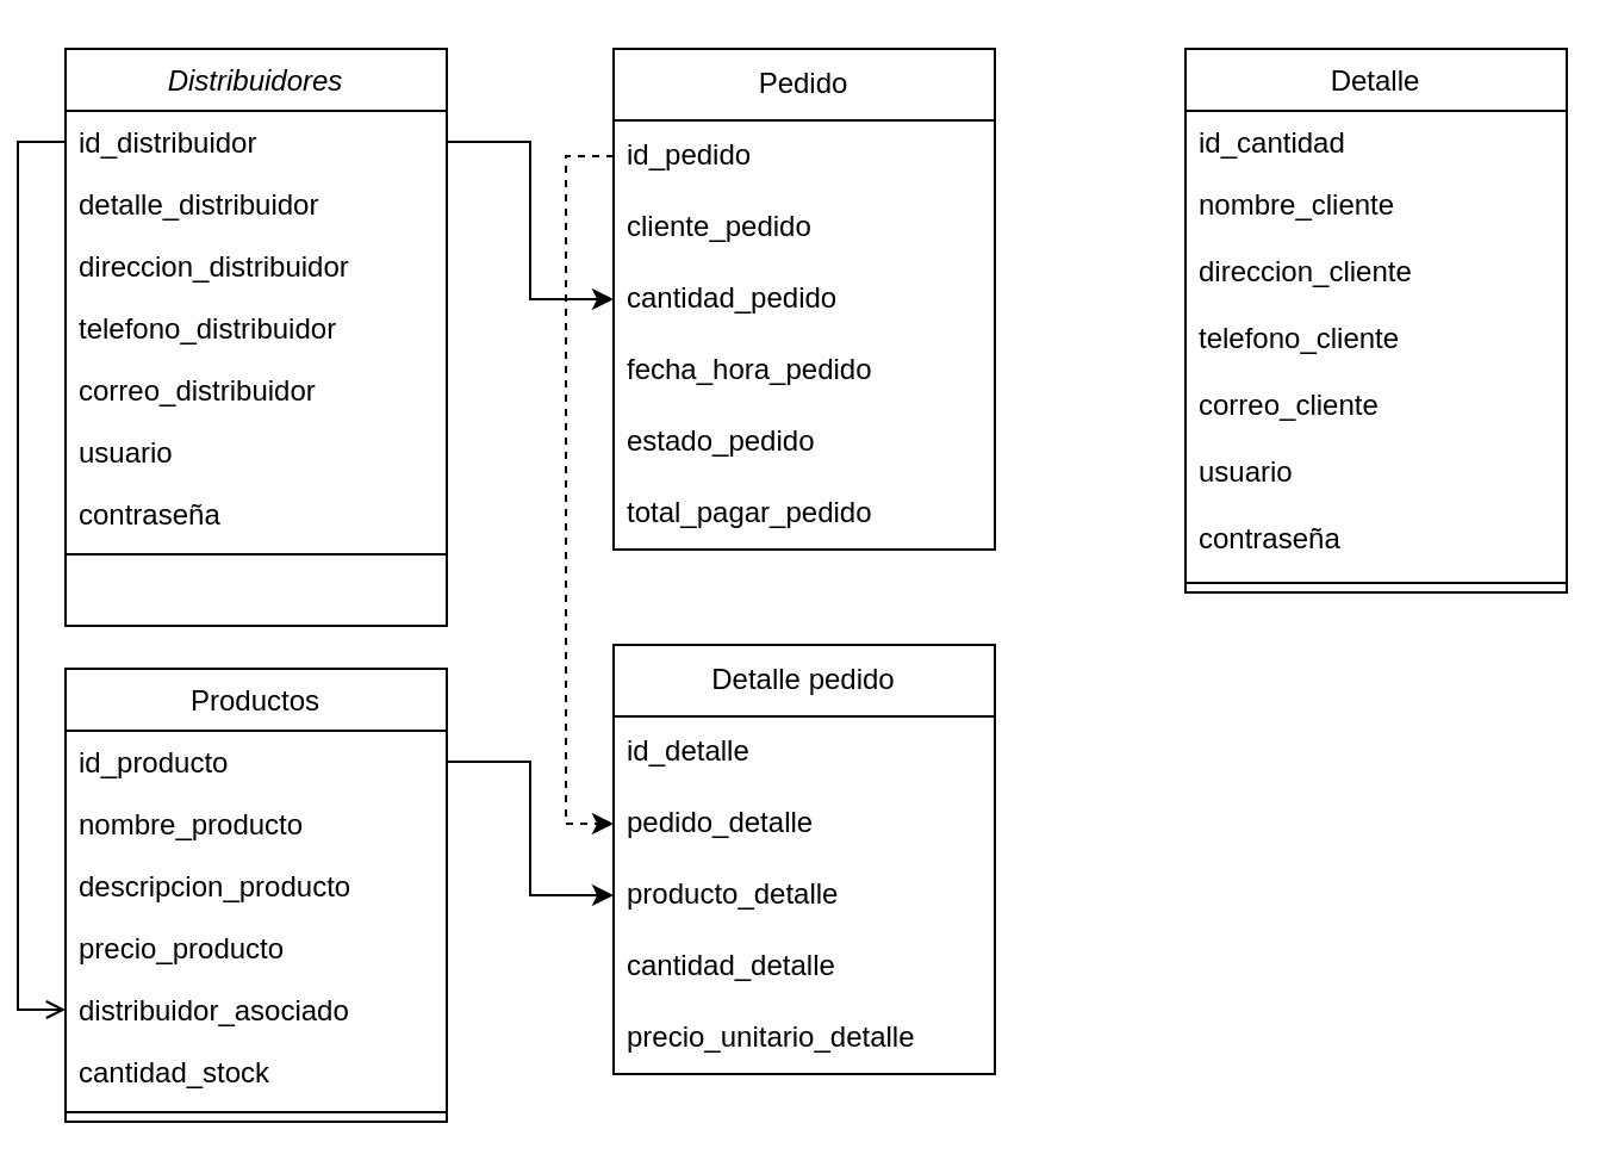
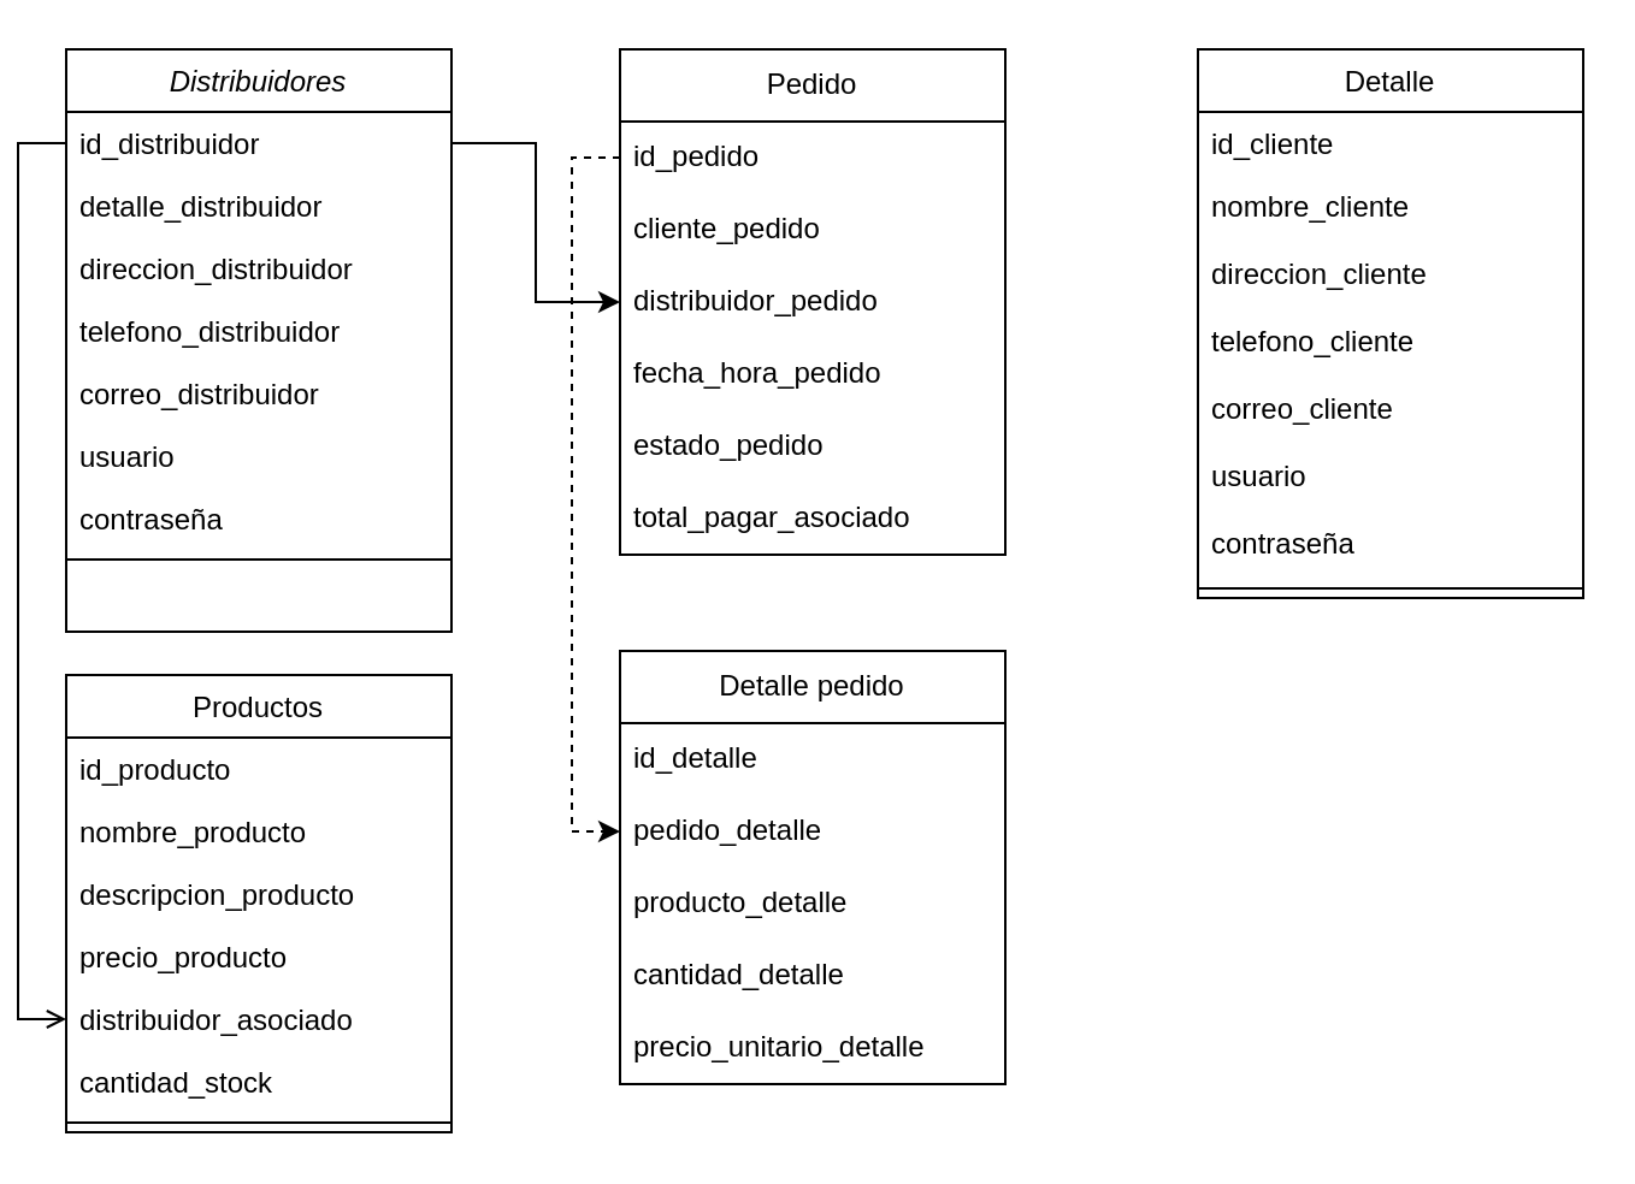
  <mxCell id="0" />
  <mxCell id="1" parent="0" />
  <mxCell id="2" value="Distribuidores" style="swimlane;fontStyle=2;align=center;verticalAlign=top;childLayout=stackLayout;horizontal=1;startSize=26;horizontalStack=0;resizeParent=1;resizeLast=0;collapsible=1;marginBottom=0;rounded=0;shadow=0;strokeWidth=1;" parent="1" vertex="1"><mxGeometry x="20" width="160" height="242" as="geometry" y="20"><mxRectangle x="230" y="140" width="160" height="26" as="alternateBounds" /></mxGeometry></mxCell>
  <mxCell id="3" value="id_distribuidor" style="text;align=left;verticalAlign=top;spacingLeft=4;spacingRight=4;overflow=hidden;rotatable=0;points=[[0,0.5],[1,0.5]];portConstraint=eastwest;" parent="2" vertex="1"><mxGeometry y="26" width="160" height="26" as="geometry" /></mxCell>
  <mxCell id="4" value="detalle_distribuidor" style="text;align=left;verticalAlign=top;spacingLeft=4;spacingRight=4;overflow=hidden;rotatable=0;points=[[0,0.5],[1,0.5]];portConstraint=eastwest;" parent="2" vertex="1"><mxGeometry y="52" width="160" height="26" as="geometry" /></mxCell>
  <mxCell id="5" value="direccion_distribuidor" style="text;align=left;verticalAlign=top;spacingLeft=4;spacingRight=4;overflow=hidden;rotatable=0;points=[[0,0.5],[1,0.5]];portConstraint=eastwest;rounded=0;shadow=0;html=0;" parent="2" vertex="1"><mxGeometry y="78" width="160" height="26" as="geometry" /></mxCell>
  <mxCell id="6" value="telefono_distribuidor" style="text;align=left;verticalAlign=top;spacingLeft=4;spacingRight=4;overflow=hidden;rotatable=0;points=[[0,0.5],[1,0.5]];portConstraint=eastwest;rounded=0;shadow=0;html=0;" parent="2" vertex="1"><mxGeometry y="104" width="160" height="26" as="geometry" /></mxCell>
  <mxCell id="7" value="correo_distribuidor" style="text;align=left;verticalAlign=top;spacingLeft=4;spacingRight=4;overflow=hidden;rotatable=0;points=[[0,0.5],[1,0.5]];portConstraint=eastwest;rounded=0;shadow=0;html=0;" parent="2" vertex="1"><mxGeometry y="130" width="160" height="26" as="geometry" /></mxCell>
  <mxCell id="8" value="usuario" style="text;align=left;verticalAlign=top;spacingLeft=4;spacingRight=4;overflow=hidden;rotatable=0;points=[[0,0.5],[1,0.5]];portConstraint=eastwest;rounded=0;shadow=0;html=0;" vertex="1" parent="2"><mxGeometry y="156" width="160" height="26" as="geometry" /></mxCell>
  <mxCell id="9" value="contraseña" style="text;align=left;verticalAlign=top;spacingLeft=4;spacingRight=4;overflow=hidden;rotatable=0;points=[[0,0.5],[1,0.5]];portConstraint=eastwest;rounded=0;shadow=0;html=0;" vertex="1" parent="2"><mxGeometry y="182" width="160" height="26" as="geometry" /></mxCell>
  <mxCell id="10" value="" style="line;html=1;strokeWidth=1;align=left;verticalAlign=middle;spacingTop=-1;spacingLeft=3;spacingRight=3;rotatable=0;labelPosition=right;points=[];portConstraint=eastwest;" parent="2" vertex="1"><mxGeometry y="208" width="160" height="8" as="geometry" /></mxCell>
  <mxCell id="11" value="Productos" style="swimlane;fontStyle=0;align=center;verticalAlign=top;childLayout=stackLayout;horizontal=1;startSize=26;horizontalStack=0;resizeParent=1;resizeLast=0;collapsible=1;marginBottom=0;rounded=0;shadow=0;strokeWidth=1;" parent="1" vertex="1"><mxGeometry x="20" y="280" width="160" height="190" as="geometry"><mxRectangle x="340" y="380" width="170" height="26" as="alternateBounds" /></mxGeometry></mxCell>
  <mxCell id="12" value="id_producto" style="text;align=left;verticalAlign=top;spacingLeft=4;spacingRight=4;overflow=hidden;rotatable=0;points=[[0,0.5],[1,0.5]];portConstraint=eastwest;" parent="11" vertex="1"><mxGeometry y="26" width="160" height="26" as="geometry" /></mxCell>
  <mxCell id="13" value="nombre_producto" style="text;align=left;verticalAlign=top;spacingLeft=4;spacingRight=4;overflow=hidden;rotatable=0;points=[[0,0.5],[1,0.5]];portConstraint=eastwest;" parent="11" vertex="1"><mxGeometry y="52" width="160" height="26" as="geometry" /></mxCell>
  <mxCell id="14" value="descripcion_producto" style="text;align=left;verticalAlign=top;spacingLeft=4;spacingRight=4;overflow=hidden;rotatable=0;points=[[0,0.5],[1,0.5]];portConstraint=eastwest;" parent="11" vertex="1"><mxGeometry y="78" width="160" height="26" as="geometry" /></mxCell>
  <mxCell id="15" value="precio_producto" style="text;align=left;verticalAlign=top;spacingLeft=4;spacingRight=4;overflow=hidden;rotatable=0;points=[[0,0.5],[1,0.5]];portConstraint=eastwest;" parent="11" vertex="1"><mxGeometry y="104" width="160" height="26" as="geometry" /></mxCell>
  <mxCell id="16" value="distribuidor_asociado" style="text;align=left;verticalAlign=top;spacingLeft=4;spacingRight=4;overflow=hidden;rotatable=0;points=[[0,0.5],[1,0.5]];portConstraint=eastwest;" parent="11" vertex="1"><mxGeometry y="130" width="160" height="26" as="geometry" /></mxCell>
  <mxCell id="17" value="cantidad_stock" style="text;align=left;verticalAlign=top;spacingLeft=4;spacingRight=4;overflow=hidden;rotatable=0;points=[[0,0.5],[1,0.5]];portConstraint=eastwest;" parent="11" vertex="1"><mxGeometry y="156" width="160" height="26" as="geometry" /></mxCell>
  <mxCell id="18" value="" style="line;html=1;strokeWidth=1;align=left;verticalAlign=middle;spacingTop=-1;spacingLeft=3;spacingRight=3;rotatable=0;labelPosition=right;points=[];portConstraint=eastwest;" parent="11" vertex="1"><mxGeometry y="182" width="160" height="8" as="geometry" /></mxCell>
  <mxCell id="19" value="Detalle" style="swimlane;fontStyle=0;align=center;verticalAlign=top;childLayout=stackLayout;horizontal=1;startSize=26;horizontalStack=0;resizeParent=1;resizeLast=0;collapsible=1;marginBottom=0;rounded=0;shadow=0;strokeWidth=1;" parent="1" vertex="1"><mxGeometry x="490" width="160" height="228" as="geometry" y="20"><mxRectangle x="130" y="380" width="160" height="26" as="alternateBounds" /></mxGeometry></mxCell>
- <mxCell id="20" value="id_cantidad" style="text;align=left;verticalAlign=top;spacingLeft=4;spacingRight=4;overflow=hidden;rotatable=0;points=[[0,0.5],[1,0.5]];portConstraint=eastwest;" parent="19" vertex="1"><mxGeometry y="26" width="160" height="26" as="geometry" /></mxCell>
+ <mxCell id="20" value="id_cliente" style="text;align=left;verticalAlign=top;spacingLeft=4;spacingRight=4;overflow=hidden;rotatable=0;points=[[0,0.5],[1,0.5]];portConstraint=eastwest;" parent="19" vertex="1"><mxGeometry y="26" width="160" height="26" as="geometry" /></mxCell>
  <mxCell id="21" value="nombre_cliente" style="text;align=left;verticalAlign=top;spacingLeft=4;spacingRight=4;overflow=hidden;rotatable=0;points=[[0,0.5],[1,0.5]];portConstraint=eastwest;rounded=0;shadow=0;html=0;" parent="19" vertex="1"><mxGeometry y="52" width="160" height="28" as="geometry" /></mxCell>
  <mxCell id="22" value="direccion_cliente" style="text;align=left;verticalAlign=top;spacingLeft=4;spacingRight=4;overflow=hidden;rotatable=0;points=[[0,0.5],[1,0.5]];portConstraint=eastwest;rounded=0;shadow=0;html=0;" parent="19" vertex="1"><mxGeometry y="80" width="160" height="28" as="geometry" /></mxCell>
  <mxCell id="23" value="telefono_cliente" style="text;align=left;verticalAlign=top;spacingLeft=4;spacingRight=4;overflow=hidden;rotatable=0;points=[[0,0.5],[1,0.5]];portConstraint=eastwest;rounded=0;shadow=0;html=0;" parent="19" vertex="1"><mxGeometry y="108" width="160" height="28" as="geometry" /></mxCell>
  <mxCell id="24" value="correo_cliente" style="text;align=left;verticalAlign=top;spacingLeft=4;spacingRight=4;overflow=hidden;rotatable=0;points=[[0,0.5],[1,0.5]];portConstraint=eastwest;rounded=0;shadow=0;html=0;" parent="19" vertex="1"><mxGeometry y="136" width="160" height="28" as="geometry" /></mxCell>
  <mxCell id="25" value="usuario" style="text;align=left;verticalAlign=top;spacingLeft=4;spacingRight=4;overflow=hidden;rotatable=0;points=[[0,0.5],[1,0.5]];portConstraint=eastwest;rounded=0;shadow=0;html=0;" vertex="1" parent="19"><mxGeometry y="164" width="160" height="28" as="geometry" /></mxCell>
  <mxCell id="26" value="contraseña" style="text;align=left;verticalAlign=top;spacingLeft=4;spacingRight=4;overflow=hidden;rotatable=0;points=[[0,0.5],[1,0.5]];portConstraint=eastwest;rounded=0;shadow=0;html=0;" vertex="1" parent="19"><mxGeometry y="192" width="160" height="28" as="geometry" /></mxCell>
  <mxCell id="27" value="" style="line;html=1;strokeWidth=1;align=left;verticalAlign=middle;spacingTop=-1;spacingLeft=3;spacingRight=3;rotatable=0;labelPosition=right;points=[];portConstraint=eastwest;" parent="19" vertex="1"><mxGeometry y="220" width="160" height="8" as="geometry" /></mxCell>
  <mxCell id="28" style="edgeStyle=orthogonalEdgeStyle;rounded=0;orthogonalLoop=1;jettySize=auto;html=1;entryX=0;entryY=0.5;entryDx=0;entryDy=0;endArrow=open;" parent="1" source="3" target="16" edge="1"><mxGeometry relative="1" as="geometry" /></mxCell>
  <mxCell id="29" value="Pedido" style="swimlane;fontStyle=0;childLayout=stackLayout;horizontal=1;startSize=30;horizontalStack=0;resizeParent=1;resizeParentMax=0;resizeLast=0;collapsible=1;marginBottom=0;whiteSpace=wrap;html=1;" parent="1" vertex="1"><mxGeometry x="250" width="160" height="210" as="geometry" y="20" /></mxCell>
  <mxCell id="30" value="id_pedido" style="text;strokeColor=none;fillColor=none;align=left;verticalAlign=middle;spacingLeft=4;spacingRight=4;overflow=hidden;points=[[0,0.5],[1,0.5]];portConstraint=eastwest;rotatable=0;whiteSpace=wrap;html=1;" parent="29" vertex="1"><mxGeometry y="30" width="160" height="30" as="geometry" /></mxCell>
  <mxCell id="31" value="cliente_pedido" style="text;strokeColor=none;fillColor=none;align=left;verticalAlign=middle;spacingLeft=4;spacingRight=4;overflow=hidden;points=[[0,0.5],[1,0.5]];portConstraint=eastwest;rotatable=0;whiteSpace=wrap;html=1;" parent="29" vertex="1"><mxGeometry y="60" width="160" height="30" as="geometry" /></mxCell>
- <mxCell id="32" value="cantidad_pedido" style="text;strokeColor=none;fillColor=none;align=left;verticalAlign=middle;spacingLeft=4;spacingRight=4;overflow=hidden;points=[[0,0.5],[1,0.5]];portConstraint=eastwest;rotatable=0;whiteSpace=wrap;html=1;" parent="29" vertex="1"><mxGeometry y="90" width="160" height="30" as="geometry" /></mxCell>
+ <mxCell id="32" value="distribuidor_pedido" style="text;strokeColor=none;fillColor=none;align=left;verticalAlign=middle;spacingLeft=4;spacingRight=4;overflow=hidden;points=[[0,0.5],[1,0.5]];portConstraint=eastwest;rotatable=0;whiteSpace=wrap;html=1;" parent="29" vertex="1"><mxGeometry y="90" width="160" height="30" as="geometry" /></mxCell>
  <mxCell id="33" value="fecha_hora_pedido" style="text;strokeColor=none;fillColor=none;align=left;verticalAlign=middle;spacingLeft=4;spacingRight=4;overflow=hidden;points=[[0,0.5],[1,0.5]];portConstraint=eastwest;rotatable=0;whiteSpace=wrap;html=1;" parent="29" vertex="1"><mxGeometry y="120" width="160" height="30" as="geometry" /></mxCell>
  <mxCell id="34" value="estado_pedido" style="text;strokeColor=none;fillColor=none;align=left;verticalAlign=middle;spacingLeft=4;spacingRight=4;overflow=hidden;points=[[0,0.5],[1,0.5]];portConstraint=eastwest;rotatable=0;whiteSpace=wrap;html=1;" parent="29" vertex="1"><mxGeometry y="150" width="160" height="30" as="geometry" /></mxCell>
- <mxCell id="35" value="total_pagar_pedido" style="text;strokeColor=none;fillColor=none;align=left;verticalAlign=middle;spacingLeft=4;spacingRight=4;overflow=hidden;points=[[0,0.5],[1,0.5]];portConstraint=eastwest;rotatable=0;whiteSpace=wrap;html=1;" parent="29" vertex="1"><mxGeometry y="180" width="160" height="30" as="geometry" /></mxCell>
+ <mxCell id="35" value="total_pagar_asociado" style="text;strokeColor=none;fillColor=none;align=left;verticalAlign=middle;spacingLeft=4;spacingRight=4;overflow=hidden;points=[[0,0.5],[1,0.5]];portConstraint=eastwest;rotatable=0;whiteSpace=wrap;html=1;" parent="29" vertex="1"><mxGeometry y="180" width="160" height="30" as="geometry" /></mxCell>
  <mxCell id="36" value="Detalle pedido" style="swimlane;fontStyle=0;childLayout=stackLayout;horizontal=1;startSize=30;horizontalStack=0;resizeParent=1;resizeParentMax=0;resizeLast=0;collapsible=1;marginBottom=0;whiteSpace=wrap;html=1;" parent="1" vertex="1"><mxGeometry x="250" y="270" width="160" height="180" as="geometry" /></mxCell>
  <mxCell id="37" value="id_detalle" style="text;strokeColor=none;fillColor=none;align=left;verticalAlign=middle;spacingLeft=4;spacingRight=4;overflow=hidden;points=[[0,0.5],[1,0.5]];portConstraint=eastwest;rotatable=0;whiteSpace=wrap;html=1;" parent="36" vertex="1"><mxGeometry y="30" width="160" height="30" as="geometry" /></mxCell>
  <mxCell id="38" value="pedido_detalle" style="text;strokeColor=none;fillColor=none;align=left;verticalAlign=middle;spacingLeft=4;spacingRight=4;overflow=hidden;points=[[0,0.5],[1,0.5]];portConstraint=eastwest;rotatable=0;whiteSpace=wrap;html=1;" parent="36" vertex="1"><mxGeometry y="60" width="160" height="30" as="geometry" /></mxCell>
  <mxCell id="39" value="producto_detalle" style="text;strokeColor=none;fillColor=none;align=left;verticalAlign=middle;spacingLeft=4;spacingRight=4;overflow=hidden;points=[[0,0.5],[1,0.5]];portConstraint=eastwest;rotatable=0;whiteSpace=wrap;html=1;" parent="36" vertex="1"><mxGeometry y="90" width="160" height="30" as="geometry" /></mxCell>
  <mxCell id="40" value="cantidad_detalle" style="text;strokeColor=none;fillColor=none;align=left;verticalAlign=middle;spacingLeft=4;spacingRight=4;overflow=hidden;points=[[0,0.5],[1,0.5]];portConstraint=eastwest;rotatable=0;whiteSpace=wrap;html=1;" parent="36" vertex="1"><mxGeometry y="120" width="160" height="30" as="geometry" /></mxCell>
  <mxCell id="41" value="precio_unitario_detalle" style="text;strokeColor=none;fillColor=none;align=left;verticalAlign=middle;spacingLeft=4;spacingRight=4;overflow=hidden;points=[[0,0.5],[1,0.5]];portConstraint=eastwest;rotatable=0;whiteSpace=wrap;html=1;" parent="36" vertex="1"><mxGeometry y="150" width="160" height="30" as="geometry" /></mxCell>
  <mxCell id="42" style="edgeStyle=orthogonalEdgeStyle;rounded=0;orthogonalLoop=1;jettySize=auto;html=1;entryX=0;entryY=0.5;entryDx=0;entryDy=0;dashed=1;" parent="1" source="30" target="38" edge="1"><mxGeometry relative="1" as="geometry" /></mxCell>
- <mxCell id="43" style="edgeStyle=orthogonalEdgeStyle;rounded=0;orthogonalLoop=1;jettySize=auto;html=1;entryX=0;entryY=0.5;entryDx=0;entryDy=0;" parent="1" source="12" target="39" edge="1"><mxGeometry relative="1" as="geometry" /></mxCell>
  <mxCell id="44" style="edgeStyle=orthogonalEdgeStyle;rounded=0;orthogonalLoop=1;jettySize=auto;html=1;entryX=0;entryY=0.5;entryDx=0;entryDy=0;" parent="1" source="3" target="32" edge="1"><mxGeometry relative="1" as="geometry" /></mxCell>
